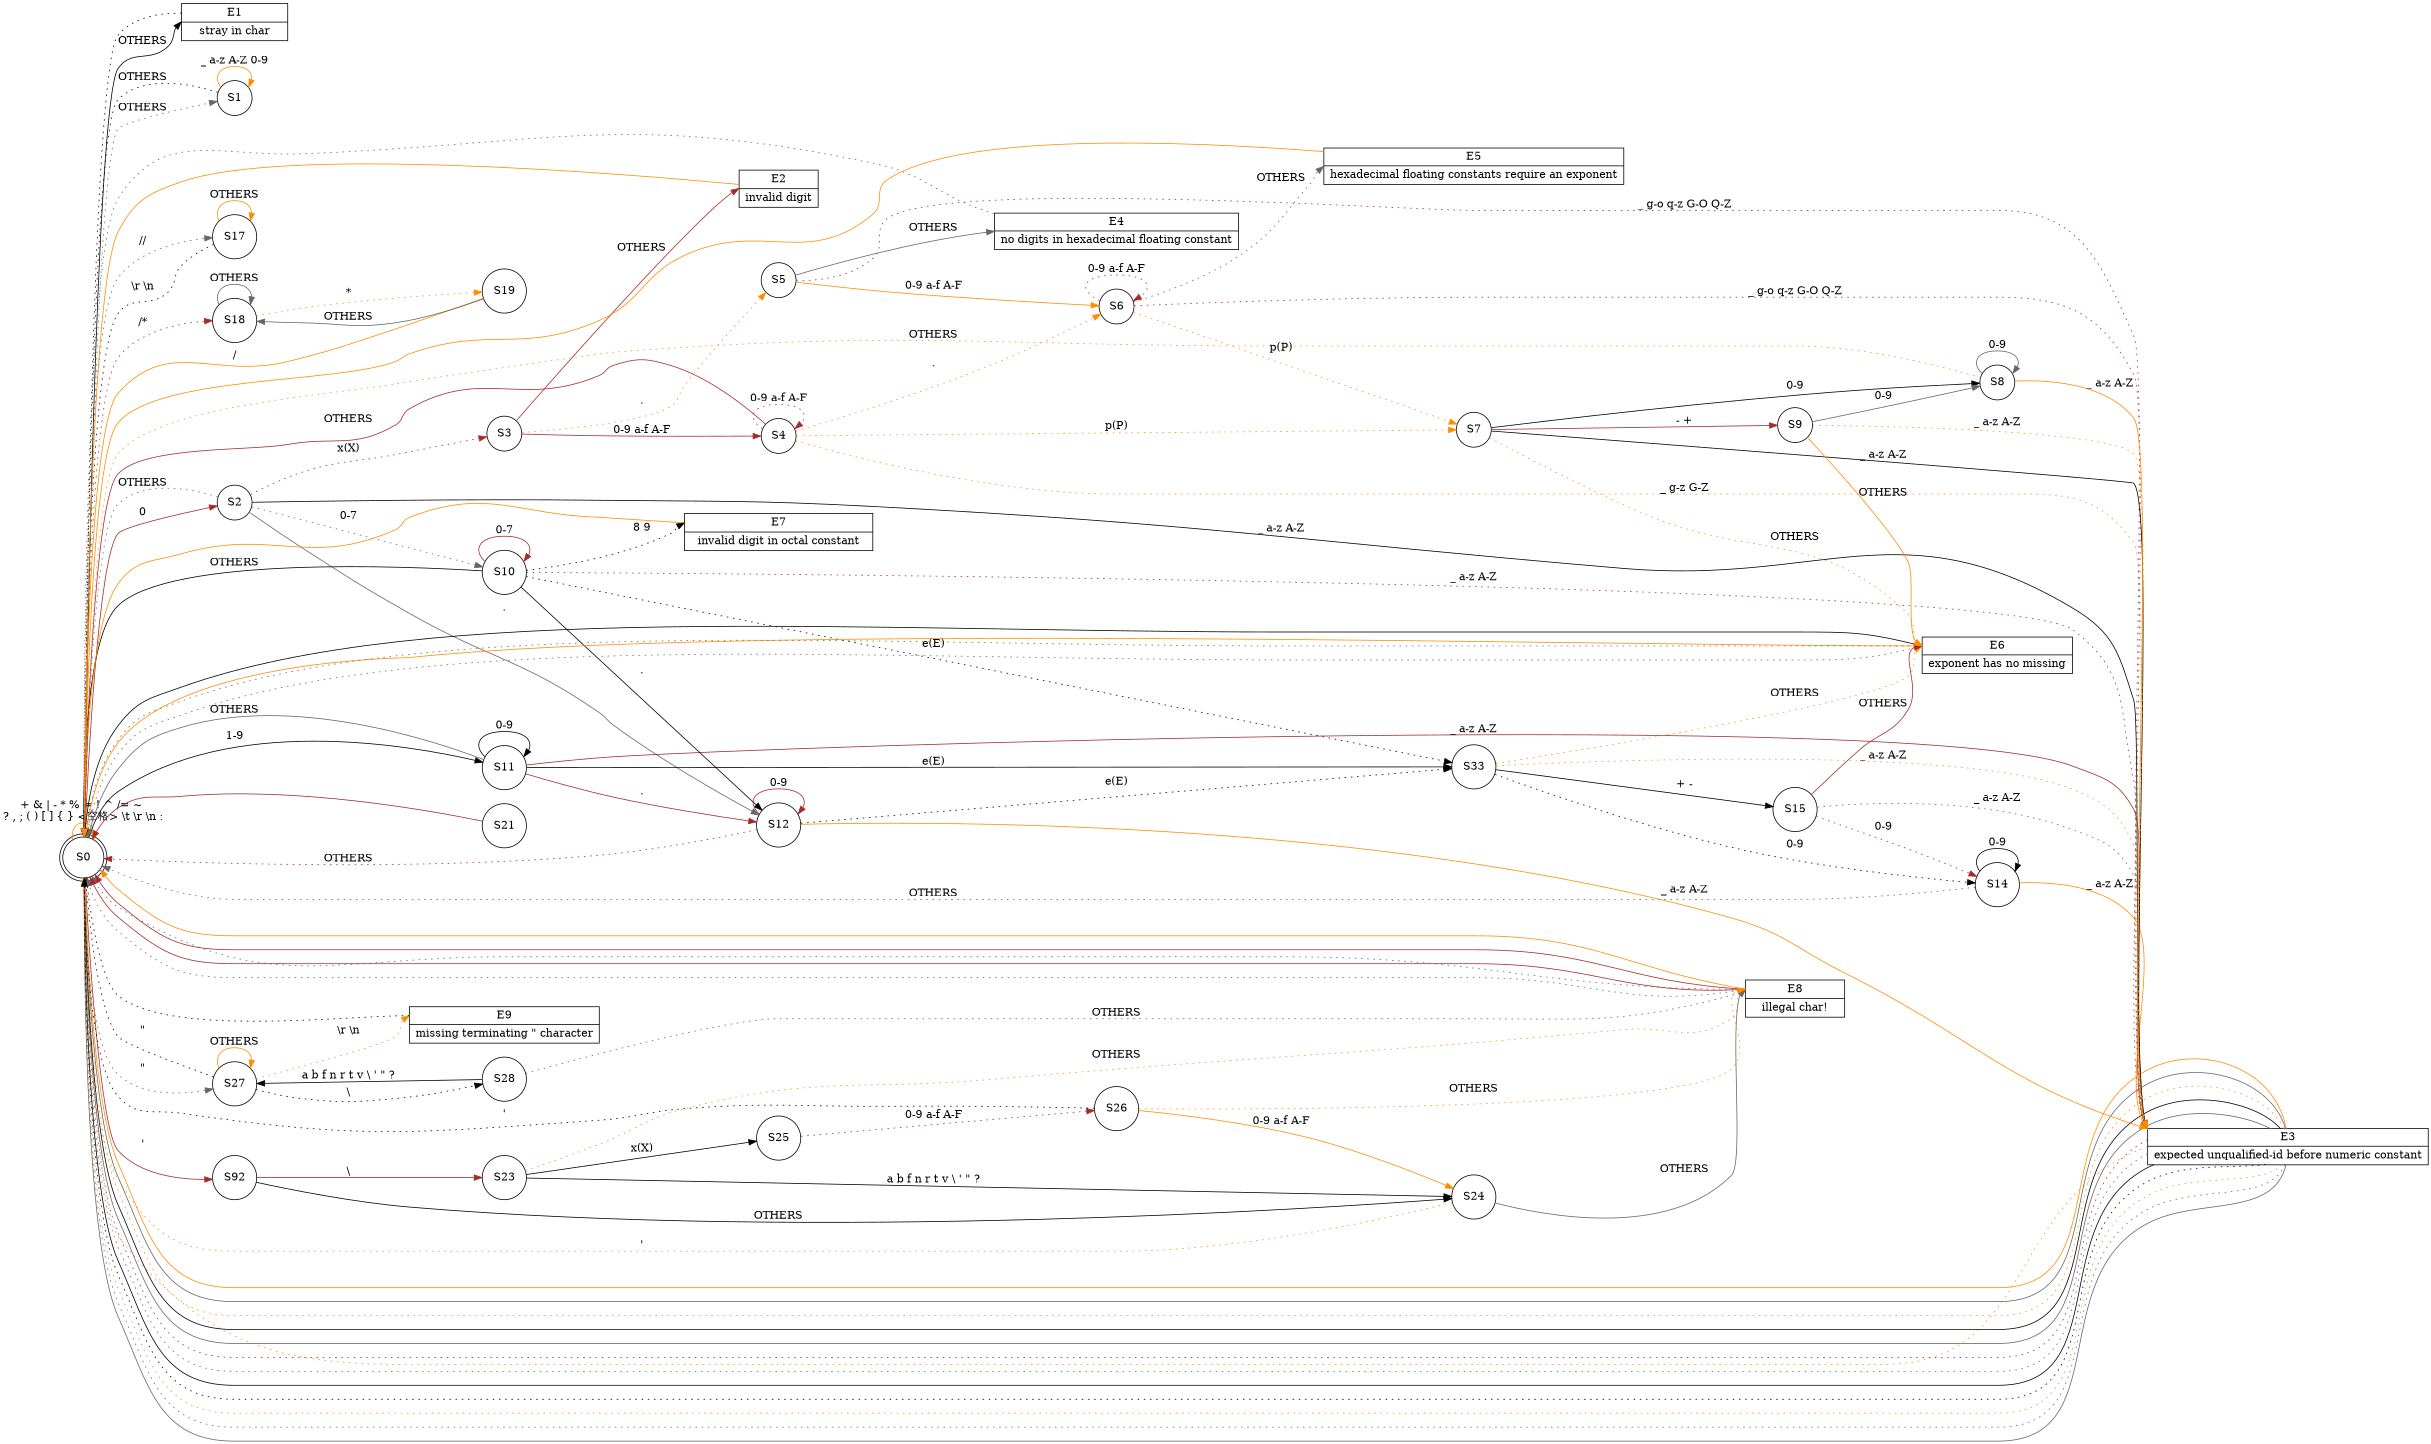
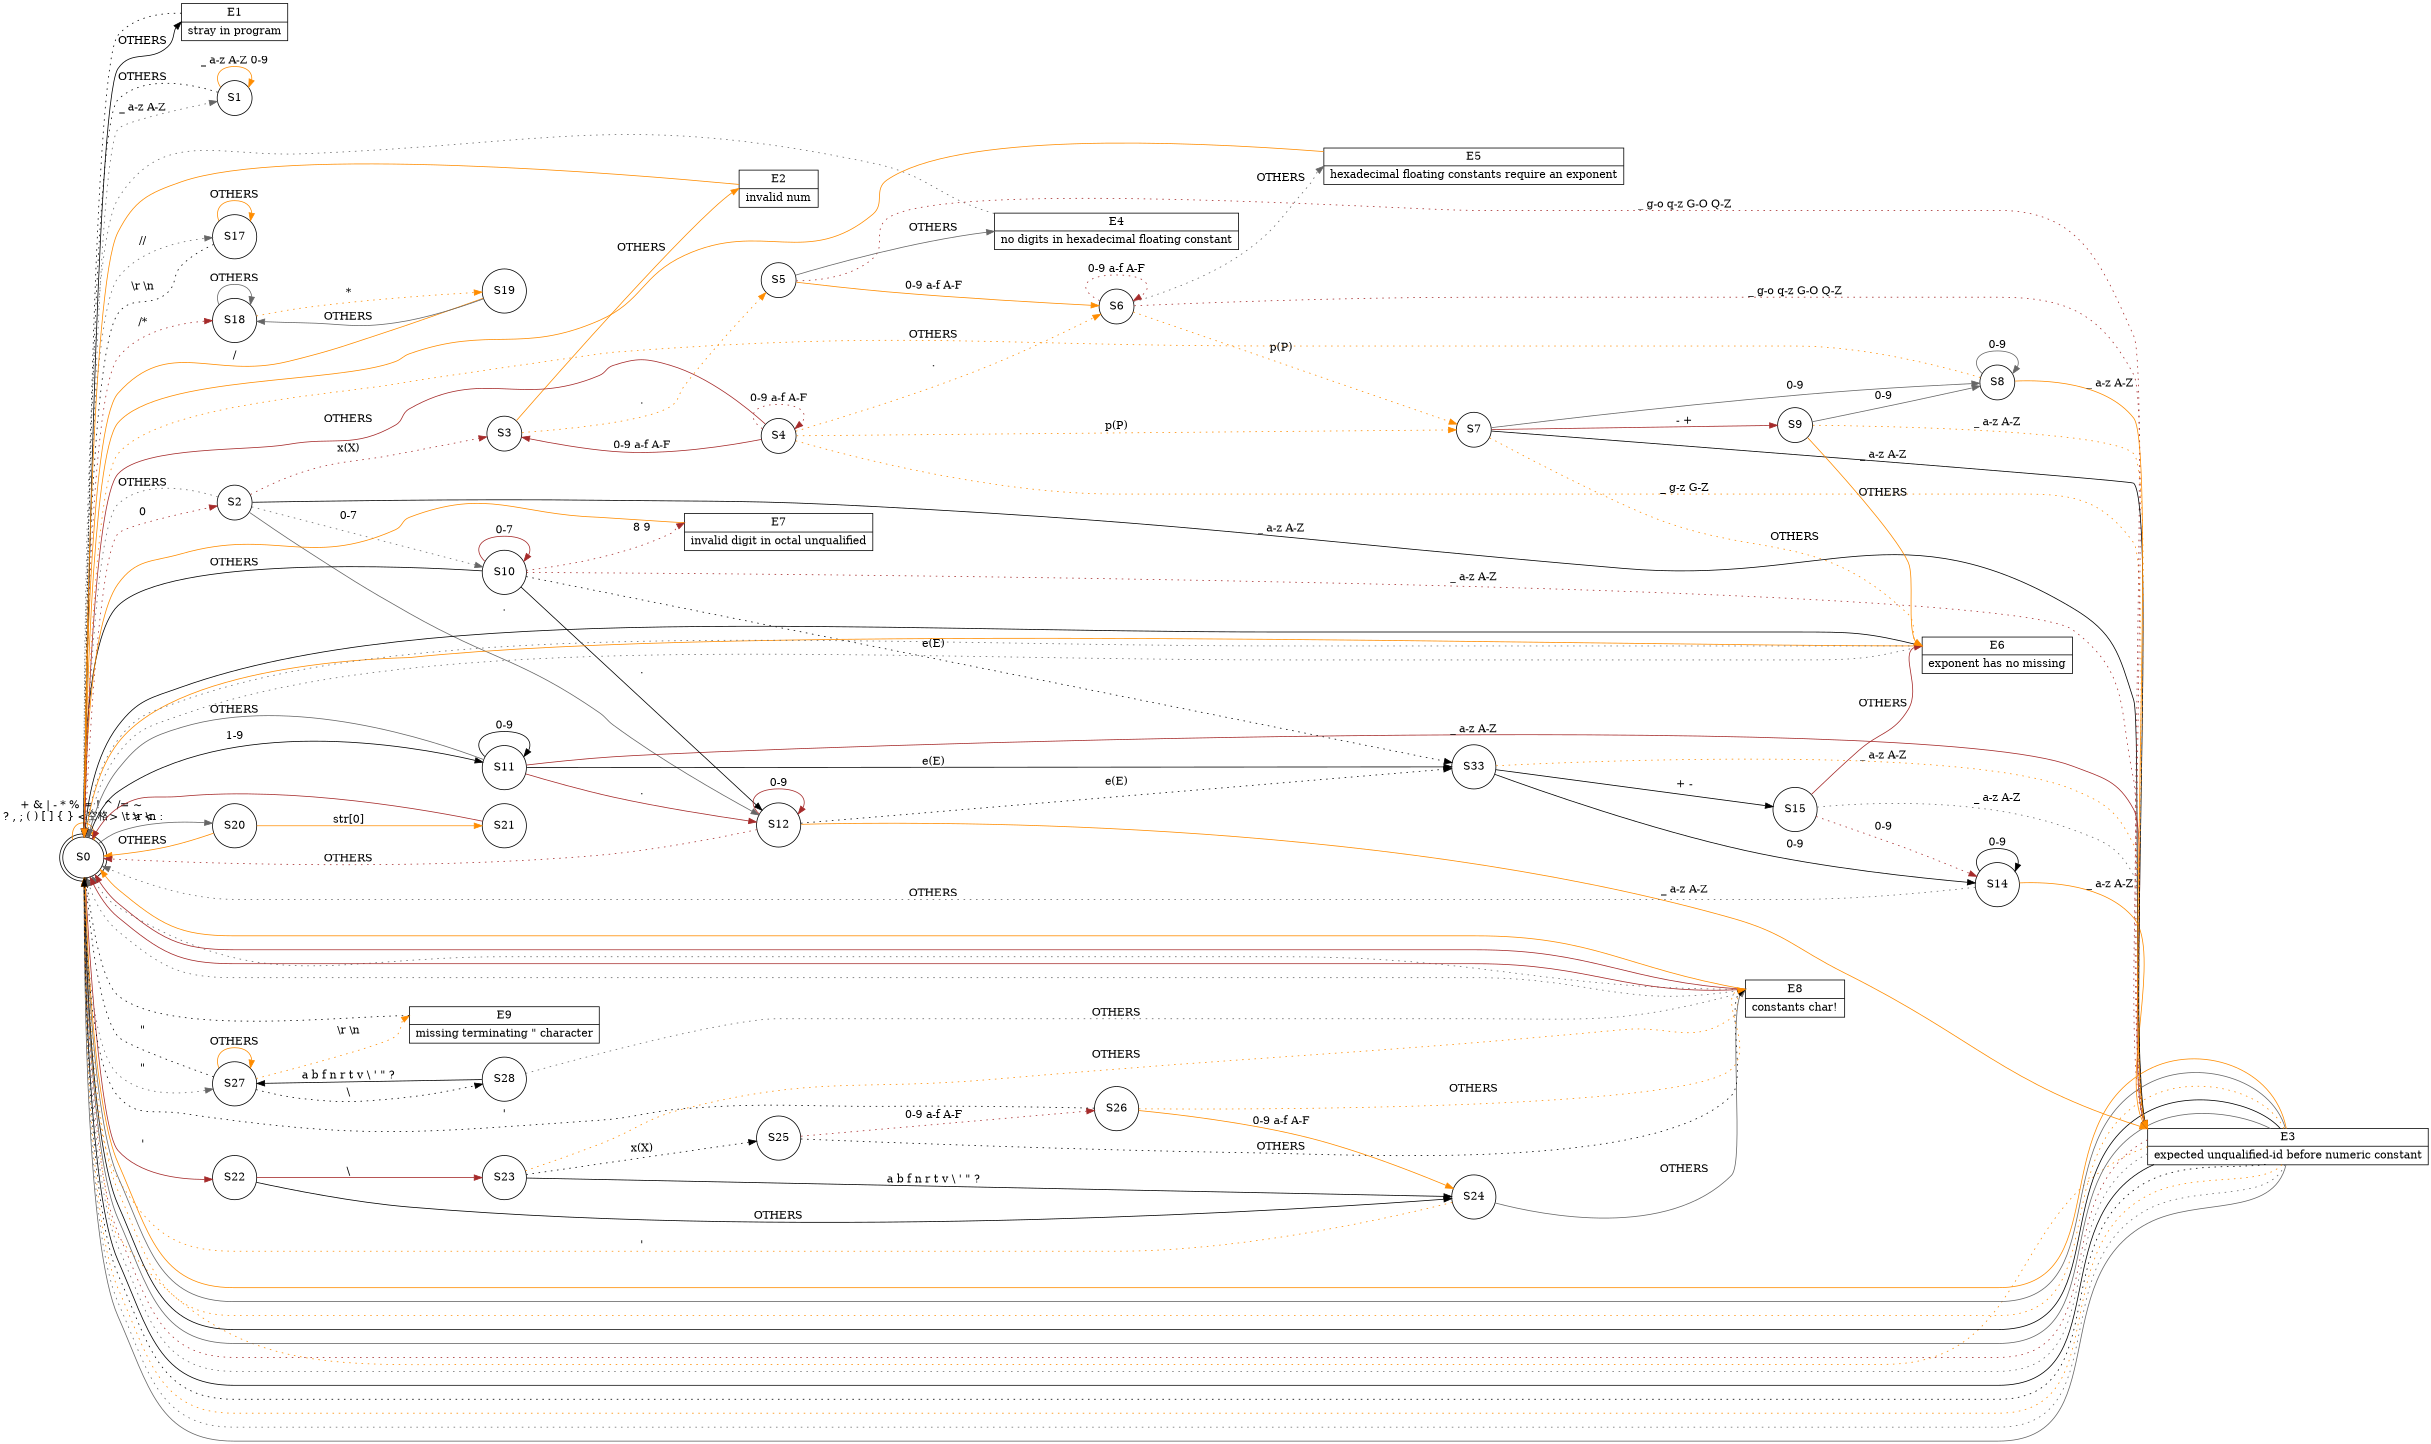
  digraph {
    rankdir=LR
    node [shape=circle]
    edge [color=darkorange style=solid]
    S0 [shape=doublecircle]
-   n2 [label="<f0> E1 | stray in char" shape=record]
+   n2 [label="<f0> E1 | stray in program" shape=record]
    S1
    S2
    S11
    S17
    S18
-   S22 [label=S92]
+   S20
+   S22
    S27
    n11 [label="<f0> E3 | expected unqualified-id before numeric constant" shape=record]
    S3
    S10
    S12
    n15 [label=S33]
    S19
    S21
    S23
    S24
    n20 [label="<f> E9 | missing terminating \" character" shape=record]
    S28
-   n22 [label="<f0> E2 | invalid digit" shape=record]
+   n22 [label="<f0> E2 | invalid num" shape=record]
    n23 [label="<f0> E4 | no digits in hexadecimal floating constant " shape=record]
    n24 [label="<f0> E5 | hexadecimal floating constants require an exponent" shape=record]
    n25 [label="<f> E6 | exponent has no missing" shape=record]
-   n26 [label="<f> E7 |invalid digit in octal constant " shape=record]
-   n27 [label="<f> E8 | illegal char!" shape=record]
+   n26 [label="<f> E7 |invalid digit in octal unqualified " shape=record]
+   n27 [label="<f> E8 | constants char!" shape=record]
    S4
    S5
    S14
    S15
    S25
    S6
    S7
    S8
    S9
    S26
    S0 -> S0 [label="+ & | - * % = ! ^ /= ~ \n? , ; ( ) [ ] { } <空格> \\t \\r \\n :"]
    S0 -> n2 [color=black headport=f label=OTHERS]
-   S0 -> S1 [color=gray40 label=OTHERS style=dotted]
-   S0 -> S2 [color=brown label=0]
+   S0 -> S1 [color=gray40 label="_ a-z A-Z" style=dotted]
+   S0 -> S2 [color=brown label=0 style=dotted]
    S0 -> S11 [color=black label="1-9"]
    S0 -> S17 [color=gray40 label="//" style=dotted]
    S0 -> S18 [color=brown label="/*" style=dotted]
+   S0 -> S20 [color=gray40 label="> <"]
    S0 -> S22 [color=brown label="\'"]
    S0 -> S27 [color=gray40 label="\"" style=dotted]
    n2 -> S0 [color=black style=dotted tailport=f]
    S1 -> S0 [color=black label=OTHERS style=dotted]
    S1 -> S1 [label="_ a-z A-Z 0-9"]
    S2 -> S0 [color=gray40 label=OTHERS style=dotted]
    S2 -> n11 [color=black headport=f label="_ a-z A-Z"]
    S2 -> S3 [color=brown label="x(X)" style=dotted]
    S2 -> S10 [color=gray40 label="0-7" style=dotted]
    S2 -> S12 [color=gray40 label="."]
    S11 -> S0 [color=gray40 label=OTHERS]
    S11 -> S11 [color=black label="0-9"]
    S11 -> n11 [color=brown headport=f label="_ a-z A-Z"]
    S11 -> S12 [color=brown label="."]
    S11 -> n15 [color=black label="e(E)"]
    S17 -> S0 [color=black label="\\r \\n" style=dotted]
    S17 -> S17 [label=OTHERS]
    S18 -> S18 [color=gray40 label=OTHERS]
    S18 -> S19 [label="*" style=dotted]
+   S20 -> S0 [label=OTHERS]
+   S20 -> S21 [label="str[0]"]
    S22 -> S23 [color=brown label="\\"]
    S22 -> S24 [color=black label=OTHERS]
    S27 -> S0 [color=black label="\"" style=dotted]
    S27 -> S27 [label=OTHERS]
    S27 -> n20 [headport=f label="\\r \\n" style=dotted]
    S27 -> S28 [color=black label="\\" style=dotted]
    n11 -> S0 [style=dotted tailport=f]
    n11 -> S0 [color=gray40 tailport=f]
    n11 -> S0 [color=gray40 style=dotted tailport=f]
    n11 -> S0 [style=dotted tailport=f]
    n11 -> S0 [color=black style=dotted tailport=f]
    n11 -> S0 [color=black tailport=f]
    n11 -> S0 [color=gray40 style=dotted tailport=f]
    n11 -> S0 [color=brown style=dotted tailport=f]
    n11 -> S0 [color=gray40 tailport=f]
    n11 -> S0 [color=black tailport=f]
    n11 -> S0 [style=dotted tailport=f]
    n11 -> S0 [color=gray40 tailport=f]
    n11 -> S0 [tailport=f]
-   S3 -> n22 [color=brown headport=f label=OTHERS]
-   S3 -> S4 [color=brown label="0-9 a-f A-F"]
+   S3 -> n22 [headport=f label=OTHERS]
+   S4 -> S3 [color=brown label="0-9 a-f A-F"]
    S3 -> S5 [label="." style=dotted]
    S10 -> S0 [color=black label=OTHERS]
    S10 -> n11 [color=brown headport=f label="_ a-z A-Z" style=dotted]
    S10 -> S10 [color=brown label="0-7"]
    S10 -> S12 [color=black label="."]
    S10 -> n15 [color=black label="e(E)" style=dotted]
-   S10 -> n26 [color=black headport=f label="8 9" style=dotted]
+   S10 -> n26 [color=brown headport=f label="8 9" style=dotted]
    S12 -> S0 [color=brown label=OTHERS style=dotted]
    S12 -> n11 [headport=f label="_ a-z A-Z"]
    S12 -> S12 [color=brown label="0-9"]
    S12 -> n15 [color=black label="e(E)" style=dotted]
    n15 -> n11 [headport=f label="_ a-z A-Z" style=dotted]
-   n15 -> n25 [headport=f label=OTHERS style=dotted]
-   n15 -> S14 [color=black label="0-9" style=dotted]
+   n15 -> S14 [color=black label="0-9"]
    n15 -> S15 [color=black label="+ -"]
    S19 -> S0 [label="/"]
    S19 -> S18 [color=gray40 label=OTHERS]
    S21 -> S0 [color=brown]
    S23 -> S24 [color=black label="a b f n r t v \\ \' \" \?"]
    S23 -> n27 [headport=f label=OTHERS style=dotted]
-   S23 -> S25 [color=black label="x(X)"]
+   S23 -> S25 [color=black label="x(X)" style=dotted]
    S24 -> S0 [label="\'" style=dotted]
    S24 -> n27 [color=gray40 headport=f label=OTHERS]
    n20 -> S0 [color=black style=dotted tailport=f]
    S28 -> S27 [color=black label="a b f n r t v \\ \' \" \?"]
    S28 -> n27 [color=gray40 headport=f label=OTHERS style=dotted]
    n22 -> S0 [tailport=f]
    n23 -> S0 [color=gray40 style=dotted tailport=f]
    n24 -> S0 [tailport=f]
    n25 -> S0 [tailport=f]
    n25 -> S0 [color=gray40 style=dotted tailport=f]
    n25 -> S0 [color=gray40 style=dotted tailport=f]
    n25 -> S0 [color=black tailport=f]
    n26 -> S0 [tailport=f]
    n27 -> S0 [color=gray40 style=dotted tailport=f]
    n27 -> S0 [color=gray40 style=dotted tailport=f]
    n27 -> S0 [color=brown tailport=f]
    n27 -> S0 [color=brown tailport=f]
    n27 -> S0 [tailport=f]
    S4 -> S0 [color=brown label=OTHERS]
    S4 -> n11 [headport=f label="_ g-z G-Z" style=dotted]
    S4 -> S4 [color=brown label="0-9 a-f A-F" style=dotted]
    S4 -> S6 [label="." style=dotted]
    S4 -> S7 [label="p(P)" style=dotted]
    S5 -> n11 [color=brown headport=f label="_ g-o q-z G-O Q-Z" style=dotted]
    S5 -> n23 [color=gray40 headport=f label=OTHERS]
    S5 -> S6 [label="0-9 a-f A-F"]
    S14 -> S0 [color=gray40 label=OTHERS style=dotted]
    S14 -> n11 [headport=f label="_ a-z A-Z"]
    S14 -> S14 [color=black label="0-9"]
    S15 -> n11 [color=gray40 headport=f label="_ a-z A-Z" style=dotted]
    S15 -> n25 [color=brown headport=f label=OTHERS]
    S15 -> S14 [color=brown label="0-9" style=dotted]
+   S25 -> n27 [color=black headport=f label=OTHERS style=dotted]
    S25 -> S26 [color=brown label="0-9 a-f A-F" style=dotted]
    S6 -> n11 [color=brown headport=f label="_ g-o q-z G-O Q-Z" style=dotted]
    S6 -> n24 [color=gray40 headport=f label=OTHERS style=dotted]
    S6 -> S6 [color=brown label="0-9 a-f A-F" style=dotted]
    S6 -> S7 [label="p(P)" style=dotted]
    S7 -> n11 [color=black headport=f label="_ a-z A-Z"]
    S7 -> n25 [headport=f label=OTHERS style=dotted]
-   S7 -> S8 [color=black label="0-9"]
+   S7 -> S8 [color=gray40 label="0-9"]
    S7 -> S9 [color=brown label="- +"]
    S8 -> S0 [label=OTHERS style=dotted]
    S8 -> n11 [headport=f label="_ a-z A-Z"]
    S8 -> S8 [color=gray40 label="0-9"]
    S9 -> n11 [headport=f label="_ a-z A-Z" style=dotted]
    S9 -> n25 [headport=f label=OTHERS]
    S9 -> S8 [color=gray40 label="0-9"]
    S26 -> S0 [color=black label="\'" style=dotted]
    S26 -> S24 [label="0-9 a-f A-F"]
    S26 -> n27 [headport=f label=OTHERS style=dotted]
  }
